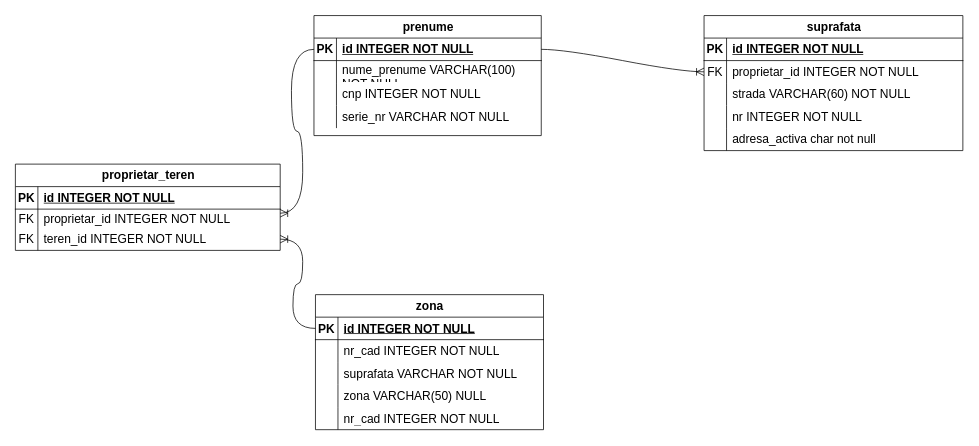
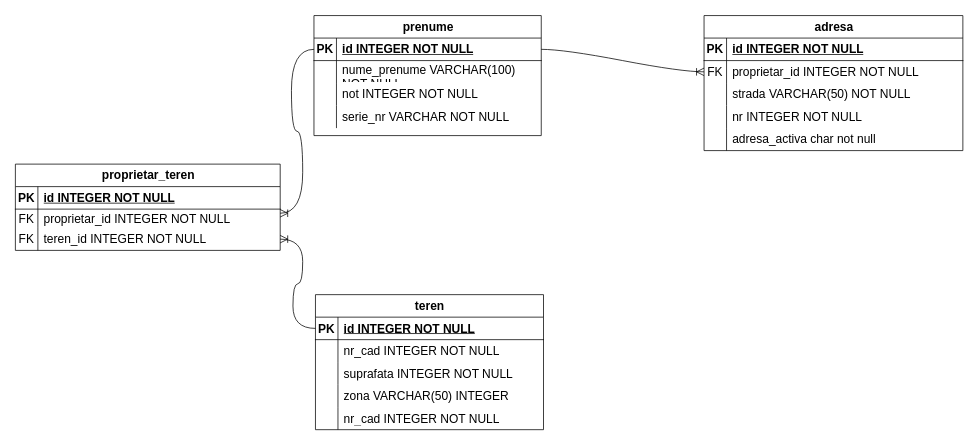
  <mxCell id="0" />
  <mxCell id="1" parent="0" />
  <mxCell id="2" value="prenume" style="shape=table;startSize=30;container=1;collapsible=1;childLayout=tableLayout;fixedRows=1;rowLines=0;fontStyle=1;align=center;resizeLast=1;html=1;fontSize=16;" vertex="1" parent="1"><mxGeometry x="418" y="20" width="303" height="160" as="geometry" /></mxCell>
  <mxCell id="3" value="" style="shape=tableRow;horizontal=0;startSize=0;swimlaneHead=0;swimlaneBody=0;fillColor=none;collapsible=0;dropTarget=0;points=[[0,0.5],[1,0.5]];portConstraint=eastwest;top=0;left=0;right=0;bottom=1;fontSize=16;" vertex="1" parent="2"><mxGeometry y="30" width="303" height="30" as="geometry" /></mxCell>
  <mxCell id="4" value="PK" style="shape=partialRectangle;connectable=0;fillColor=none;top=0;left=0;bottom=0;right=0;fontStyle=1;overflow=hidden;whiteSpace=wrap;html=1;fontSize=16;" vertex="1" parent="3"><mxGeometry width="30" height="30" as="geometry"><mxRectangle width="30" height="30" as="alternateBounds" /></mxGeometry></mxCell>
  <mxCell id="5" value="id INTEGER NOT NULL" style="shape=partialRectangle;connectable=0;fillColor=none;top=0;left=0;bottom=0;right=0;align=left;spacingLeft=6;fontStyle=5;overflow=hidden;whiteSpace=wrap;html=1;fontSize=16;" vertex="1" parent="3"><mxGeometry x="30" width="273" height="30" as="geometry"><mxRectangle width="273" height="30" as="alternateBounds" /></mxGeometry></mxCell>
  <mxCell id="6" value="" style="shape=tableRow;horizontal=0;startSize=0;swimlaneHead=0;swimlaneBody=0;fillColor=none;collapsible=0;dropTarget=0;points=[[0,0.5],[1,0.5]];portConstraint=eastwest;top=0;left=0;right=0;bottom=0;fontSize=16;" vertex="1" parent="2"><mxGeometry y="60" width="303" height="30" as="geometry" /></mxCell>
  <mxCell id="7" value="" style="shape=partialRectangle;connectable=0;fillColor=none;top=0;left=0;bottom=0;right=0;editable=1;overflow=hidden;whiteSpace=wrap;html=1;fontSize=16;" vertex="1" parent="6"><mxGeometry width="30" height="30" as="geometry"><mxRectangle width="30" height="30" as="alternateBounds" /></mxGeometry></mxCell>
  <mxCell id="8" value="nume_prenume VARCHAR(100) NOT NULL" style="shape=partialRectangle;connectable=0;fillColor=none;top=0;left=0;bottom=0;right=0;align=left;spacingLeft=6;overflow=hidden;whiteSpace=wrap;html=1;fontSize=16;" vertex="1" parent="6"><mxGeometry x="30" width="273" height="30" as="geometry"><mxRectangle width="273" height="30" as="alternateBounds" /></mxGeometry></mxCell>
  <mxCell id="9" value="" style="shape=tableRow;horizontal=0;startSize=0;swimlaneHead=0;swimlaneBody=0;fillColor=none;collapsible=0;dropTarget=0;points=[[0,0.5],[1,0.5]];portConstraint=eastwest;top=0;left=0;right=0;bottom=0;fontSize=16;" vertex="1" parent="2"><mxGeometry y="90" width="303" height="30" as="geometry" /></mxCell>
  <mxCell id="10" value="" style="shape=partialRectangle;connectable=0;fillColor=none;top=0;left=0;bottom=0;right=0;editable=1;overflow=hidden;whiteSpace=wrap;html=1;fontSize=16;" vertex="1" parent="9"><mxGeometry width="30" height="30" as="geometry"><mxRectangle width="30" height="30" as="alternateBounds" /></mxGeometry></mxCell>
- <mxCell id="11" value="cnp INTEGER NOT NULL" style="shape=partialRectangle;connectable=0;fillColor=none;top=0;left=0;bottom=0;right=0;align=left;spacingLeft=6;overflow=hidden;whiteSpace=wrap;html=1;fontSize=16;" vertex="1" parent="9"><mxGeometry x="30" width="273" height="30" as="geometry"><mxRectangle width="273" height="30" as="alternateBounds" /></mxGeometry></mxCell>
+ <mxCell id="11" value="not INTEGER NOT NULL" style="shape=partialRectangle;connectable=0;fillColor=none;top=0;left=0;bottom=0;right=0;align=left;spacingLeft=6;overflow=hidden;whiteSpace=wrap;html=1;fontSize=16;" vertex="1" parent="9"><mxGeometry x="30" width="273" height="30" as="geometry"><mxRectangle width="273" height="30" as="alternateBounds" /></mxGeometry></mxCell>
  <mxCell id="12" value="" style="shape=tableRow;horizontal=0;startSize=0;swimlaneHead=0;swimlaneBody=0;fillColor=none;collapsible=0;dropTarget=0;points=[[0,0.5],[1,0.5]];portConstraint=eastwest;top=0;left=0;right=0;bottom=0;fontSize=16;" vertex="1" parent="2"><mxGeometry y="120" width="303" height="30" as="geometry" /></mxCell>
  <mxCell id="13" value="" style="shape=partialRectangle;connectable=0;fillColor=none;top=0;left=0;bottom=0;right=0;editable=1;overflow=hidden;whiteSpace=wrap;html=1;fontSize=16;" vertex="1" parent="12"><mxGeometry width="30" height="30" as="geometry"><mxRectangle width="30" height="30" as="alternateBounds" /></mxGeometry></mxCell>
  <mxCell id="14" value="serie_nr VARCHAR NOT NULL" style="shape=partialRectangle;connectable=0;fillColor=none;top=0;left=0;bottom=0;right=0;align=left;spacingLeft=6;overflow=hidden;whiteSpace=wrap;html=1;fontSize=16;" vertex="1" parent="12"><mxGeometry x="30" width="273" height="30" as="geometry"><mxRectangle width="273" height="30" as="alternateBounds" /></mxGeometry></mxCell>
- <mxCell id="15" value="suprafata" style="shape=table;startSize=30;container=1;collapsible=1;childLayout=tableLayout;fixedRows=1;rowLines=0;fontStyle=1;align=center;resizeLast=1;html=1;fontSize=16;" vertex="1" parent="1"><mxGeometry x="938" y="20" width="345" height="180" as="geometry" /></mxCell>
+ <mxCell id="15" value="adresa" style="shape=table;startSize=30;container=1;collapsible=1;childLayout=tableLayout;fixedRows=1;rowLines=0;fontStyle=1;align=center;resizeLast=1;html=1;fontSize=16;" vertex="1" parent="1"><mxGeometry x="938" y="20" width="345" height="180" as="geometry" /></mxCell>
  <mxCell id="16" value="" style="shape=tableRow;horizontal=0;startSize=0;swimlaneHead=0;swimlaneBody=0;fillColor=none;collapsible=0;dropTarget=0;points=[[0,0.5],[1,0.5]];portConstraint=eastwest;top=0;left=0;right=0;bottom=1;fontSize=16;" vertex="1" parent="15"><mxGeometry y="30" width="345" height="30" as="geometry" /></mxCell>
  <mxCell id="17" value="PK" style="shape=partialRectangle;connectable=0;fillColor=none;top=0;left=0;bottom=0;right=0;fontStyle=1;overflow=hidden;whiteSpace=wrap;html=1;fontSize=16;" vertex="1" parent="16"><mxGeometry width="30" height="30" as="geometry"><mxRectangle width="30" height="30" as="alternateBounds" /></mxGeometry></mxCell>
  <mxCell id="18" value="id INTEGER NOT NULL" style="shape=partialRectangle;connectable=0;fillColor=none;top=0;left=0;bottom=0;right=0;align=left;spacingLeft=6;fontStyle=5;overflow=hidden;whiteSpace=wrap;html=1;fontSize=16;" vertex="1" parent="16"><mxGeometry x="30" width="315" height="30" as="geometry"><mxRectangle width="315" height="30" as="alternateBounds" /></mxGeometry></mxCell>
  <mxCell id="19" value="" style="shape=tableRow;horizontal=0;startSize=0;swimlaneHead=0;swimlaneBody=0;fillColor=none;collapsible=0;dropTarget=0;points=[[0,0.5],[1,0.5]];portConstraint=eastwest;top=0;left=0;right=0;bottom=0;fontSize=16;" vertex="1" parent="15"><mxGeometry y="60" width="345" height="30" as="geometry" /></mxCell>
  <mxCell id="20" value="FK" style="shape=partialRectangle;connectable=0;fillColor=none;top=0;left=0;bottom=0;right=0;editable=1;overflow=hidden;whiteSpace=wrap;html=1;fontSize=16;" vertex="1" parent="19"><mxGeometry width="30" height="30" as="geometry"><mxRectangle width="30" height="30" as="alternateBounds" /></mxGeometry></mxCell>
  <mxCell id="21" value="proprietar_id&amp;nbsp;INTEGER NOT NULL" style="shape=partialRectangle;connectable=0;fillColor=none;top=0;left=0;bottom=0;right=0;align=left;spacingLeft=6;overflow=hidden;whiteSpace=wrap;html=1;fontSize=16;" vertex="1" parent="19"><mxGeometry x="30" width="315" height="30" as="geometry"><mxRectangle width="315" height="30" as="alternateBounds" /></mxGeometry></mxCell>
  <mxCell id="22" value="" style="shape=tableRow;horizontal=0;startSize=0;swimlaneHead=0;swimlaneBody=0;fillColor=none;collapsible=0;dropTarget=0;points=[[0,0.5],[1,0.5]];portConstraint=eastwest;top=0;left=0;right=0;bottom=0;fontSize=16;" vertex="1" parent="15"><mxGeometry y="90" width="345" height="30" as="geometry" /></mxCell>
  <mxCell id="23" value="" style="shape=partialRectangle;connectable=0;fillColor=none;top=0;left=0;bottom=0;right=0;editable=1;overflow=hidden;whiteSpace=wrap;html=1;fontSize=16;" vertex="1" parent="22"><mxGeometry width="30" height="30" as="geometry"><mxRectangle width="30" height="30" as="alternateBounds" /></mxGeometry></mxCell>
- <mxCell id="24" value="strada VARCHAR(60) NOT NULL" style="shape=partialRectangle;connectable=0;fillColor=none;top=0;left=0;bottom=0;right=0;align=left;spacingLeft=6;overflow=hidden;whiteSpace=wrap;html=1;fontSize=16;" vertex="1" parent="22"><mxGeometry x="30" width="315" height="30" as="geometry"><mxRectangle width="315" height="30" as="alternateBounds" /></mxGeometry></mxCell>
+ <mxCell id="24" value="strada VARCHAR(50) NOT NULL" style="shape=partialRectangle;connectable=0;fillColor=none;top=0;left=0;bottom=0;right=0;align=left;spacingLeft=6;overflow=hidden;whiteSpace=wrap;html=1;fontSize=16;" vertex="1" parent="22"><mxGeometry x="30" width="315" height="30" as="geometry"><mxRectangle width="315" height="30" as="alternateBounds" /></mxGeometry></mxCell>
  <mxCell id="25" value="" style="shape=tableRow;horizontal=0;startSize=0;swimlaneHead=0;swimlaneBody=0;fillColor=none;collapsible=0;dropTarget=0;points=[[0,0.5],[1,0.5]];portConstraint=eastwest;top=0;left=0;right=0;bottom=0;fontSize=16;" vertex="1" parent="15"><mxGeometry y="120" width="345" height="30" as="geometry" /></mxCell>
  <mxCell id="26" value="" style="shape=partialRectangle;connectable=0;fillColor=none;top=0;left=0;bottom=0;right=0;editable=1;overflow=hidden;whiteSpace=wrap;html=1;fontSize=16;" vertex="1" parent="25"><mxGeometry width="30" height="30" as="geometry"><mxRectangle width="30" height="30" as="alternateBounds" /></mxGeometry></mxCell>
  <mxCell id="27" value="nr INTEGER NOT NULL" style="shape=partialRectangle;connectable=0;fillColor=none;top=0;left=0;bottom=0;right=0;align=left;spacingLeft=6;overflow=hidden;whiteSpace=wrap;html=1;fontSize=16;" vertex="1" parent="25"><mxGeometry x="30" width="315" height="30" as="geometry"><mxRectangle width="315" height="30" as="alternateBounds" /></mxGeometry></mxCell>
  <mxCell id="28" value="" style="shape=tableRow;horizontal=0;startSize=0;swimlaneHead=0;swimlaneBody=0;fillColor=none;collapsible=0;dropTarget=0;points=[[0,0.5],[1,0.5]];portConstraint=eastwest;top=0;left=0;right=0;bottom=0;fontSize=16;" vertex="1" parent="15"><mxGeometry y="150" width="345" height="30" as="geometry" /></mxCell>
  <mxCell id="29" value="" style="shape=partialRectangle;connectable=0;fillColor=none;top=0;left=0;bottom=0;right=0;editable=1;overflow=hidden;whiteSpace=wrap;html=1;fontSize=16;" vertex="1" parent="28"><mxGeometry width="30" height="30" as="geometry"><mxRectangle width="30" height="30" as="alternateBounds" /></mxGeometry></mxCell>
  <mxCell id="30" value="adresa_activa char not null" style="shape=partialRectangle;connectable=0;fillColor=none;top=0;left=0;bottom=0;right=0;align=left;spacingLeft=6;overflow=hidden;whiteSpace=wrap;html=1;fontSize=16;" vertex="1" parent="28"><mxGeometry x="30" width="315" height="30" as="geometry"><mxRectangle width="315" height="30" as="alternateBounds" /></mxGeometry></mxCell>
  <mxCell id="31" value="" style="edgeStyle=entityRelationEdgeStyle;fontSize=12;html=1;endArrow=ERoneToMany;rounded=0;startSize=8;endSize=8;curved=1;exitX=1;exitY=0.5;exitDx=0;exitDy=0;entryX=0;entryY=0.5;entryDx=0;entryDy=0;" edge="1" parent="1" source="3" target="19"><mxGeometry width="100" height="100" relative="1" as="geometry"><mxPoint x="800" y="159" as="sourcePoint" /><mxPoint x="900" y="59" as="targetPoint" /></mxGeometry></mxCell>
- <mxCell id="32" value="zona" style="shape=table;startSize=30;container=1;collapsible=1;childLayout=tableLayout;fixedRows=1;rowLines=0;fontStyle=1;align=center;resizeLast=1;html=1;fontSize=16;" vertex="1" parent="1"><mxGeometry x="420" y="392" width="304" height="180" as="geometry" /></mxCell>
+ <mxCell id="32" value="teren" style="shape=table;startSize=30;container=1;collapsible=1;childLayout=tableLayout;fixedRows=1;rowLines=0;fontStyle=1;align=center;resizeLast=1;html=1;fontSize=16;" vertex="1" parent="1"><mxGeometry x="420" y="392" width="304" height="180" as="geometry" /></mxCell>
  <mxCell id="33" value="" style="shape=tableRow;horizontal=0;startSize=0;swimlaneHead=0;swimlaneBody=0;fillColor=none;collapsible=0;dropTarget=0;points=[[0,0.5],[1,0.5]];portConstraint=eastwest;top=0;left=0;right=0;bottom=1;fontSize=16;" vertex="1" parent="32"><mxGeometry y="30" width="304" height="30" as="geometry" /></mxCell>
  <mxCell id="34" value="PK" style="shape=partialRectangle;connectable=0;fillColor=none;top=0;left=0;bottom=0;right=0;fontStyle=1;overflow=hidden;whiteSpace=wrap;html=1;fontSize=16;" vertex="1" parent="33"><mxGeometry width="30" height="30" as="geometry"><mxRectangle width="30" height="30" as="alternateBounds" /></mxGeometry></mxCell>
  <mxCell id="35" value="id INTEGER NOT NULL" style="shape=partialRectangle;connectable=0;fillColor=none;top=0;left=0;bottom=0;right=0;align=left;spacingLeft=6;fontStyle=5;overflow=hidden;whiteSpace=wrap;html=1;fontSize=16;" vertex="1" parent="33"><mxGeometry x="30" width="274" height="30" as="geometry"><mxRectangle width="274" height="30" as="alternateBounds" /></mxGeometry></mxCell>
  <mxCell id="36" value="" style="shape=tableRow;horizontal=0;startSize=0;swimlaneHead=0;swimlaneBody=0;fillColor=none;collapsible=0;dropTarget=0;points=[[0,0.5],[1,0.5]];portConstraint=eastwest;top=0;left=0;right=0;bottom=0;fontSize=16;" vertex="1" parent="32"><mxGeometry y="60" width="304" height="30" as="geometry" /></mxCell>
  <mxCell id="37" value="" style="shape=partialRectangle;connectable=0;fillColor=none;top=0;left=0;bottom=0;right=0;editable=1;overflow=hidden;whiteSpace=wrap;html=1;fontSize=16;" vertex="1" parent="36"><mxGeometry width="30" height="30" as="geometry"><mxRectangle width="30" height="30" as="alternateBounds" /></mxGeometry></mxCell>
  <mxCell id="38" value="nr_cad INTEGER NOT NULL" style="shape=partialRectangle;connectable=0;fillColor=none;top=0;left=0;bottom=0;right=0;align=left;spacingLeft=6;overflow=hidden;whiteSpace=wrap;html=1;fontSize=16;" vertex="1" parent="36"><mxGeometry x="30" width="274" height="30" as="geometry"><mxRectangle width="274" height="30" as="alternateBounds" /></mxGeometry></mxCell>
  <mxCell id="39" value="" style="shape=tableRow;horizontal=0;startSize=0;swimlaneHead=0;swimlaneBody=0;fillColor=none;collapsible=0;dropTarget=0;points=[[0,0.5],[1,0.5]];portConstraint=eastwest;top=0;left=0;right=0;bottom=0;fontSize=16;" vertex="1" parent="32"><mxGeometry y="90" width="304" height="30" as="geometry" /></mxCell>
  <mxCell id="40" value="" style="shape=partialRectangle;connectable=0;fillColor=none;top=0;left=0;bottom=0;right=0;editable=1;overflow=hidden;whiteSpace=wrap;html=1;fontSize=16;" vertex="1" parent="39"><mxGeometry width="30" height="30" as="geometry"><mxRectangle width="30" height="30" as="alternateBounds" /></mxGeometry></mxCell>
- <mxCell id="41" value="suprafata VARCHAR NOT NULL" style="shape=partialRectangle;connectable=0;fillColor=none;top=0;left=0;bottom=0;right=0;align=left;spacingLeft=6;overflow=hidden;whiteSpace=wrap;html=1;fontSize=16;" vertex="1" parent="39"><mxGeometry x="30" width="274" height="30" as="geometry"><mxRectangle width="274" height="30" as="alternateBounds" /></mxGeometry></mxCell>
+ <mxCell id="41" value="suprafata INTEGER NOT NULL" style="shape=partialRectangle;connectable=0;fillColor=none;top=0;left=0;bottom=0;right=0;align=left;spacingLeft=6;overflow=hidden;whiteSpace=wrap;html=1;fontSize=16;" vertex="1" parent="39"><mxGeometry x="30" width="274" height="30" as="geometry"><mxRectangle width="274" height="30" as="alternateBounds" /></mxGeometry></mxCell>
  <mxCell id="42" value="" style="shape=tableRow;horizontal=0;startSize=0;swimlaneHead=0;swimlaneBody=0;fillColor=none;collapsible=0;dropTarget=0;points=[[0,0.5],[1,0.5]];portConstraint=eastwest;top=0;left=0;right=0;bottom=0;fontSize=16;" vertex="1" parent="32"><mxGeometry y="120" width="304" height="30" as="geometry" /></mxCell>
  <mxCell id="43" value="" style="shape=partialRectangle;connectable=0;fillColor=none;top=0;left=0;bottom=0;right=0;editable=1;overflow=hidden;whiteSpace=wrap;html=1;fontSize=16;" vertex="1" parent="42"><mxGeometry width="30" height="30" as="geometry"><mxRectangle width="30" height="30" as="alternateBounds" /></mxGeometry></mxCell>
- <mxCell id="44" value="zona VARCHAR(50) NULL" style="shape=partialRectangle;connectable=0;fillColor=none;top=0;left=0;bottom=0;right=0;align=left;spacingLeft=6;overflow=hidden;whiteSpace=wrap;html=1;fontSize=16;" vertex="1" parent="42"><mxGeometry x="30" width="274" height="30" as="geometry"><mxRectangle width="274" height="30" as="alternateBounds" /></mxGeometry></mxCell>
+ <mxCell id="44" value="zona VARCHAR(50) INTEGER" style="shape=partialRectangle;connectable=0;fillColor=none;top=0;left=0;bottom=0;right=0;align=left;spacingLeft=6;overflow=hidden;whiteSpace=wrap;html=1;fontSize=16;" vertex="1" parent="42"><mxGeometry x="30" width="274" height="30" as="geometry"><mxRectangle width="274" height="30" as="alternateBounds" /></mxGeometry></mxCell>
  <mxCell id="45" value="" style="shape=tableRow;horizontal=0;startSize=0;swimlaneHead=0;swimlaneBody=0;fillColor=none;collapsible=0;dropTarget=0;points=[[0,0.5],[1,0.5]];portConstraint=eastwest;top=0;left=0;right=0;bottom=0;fontSize=16;" vertex="1" parent="32"><mxGeometry y="150" width="304" height="30" as="geometry" /></mxCell>
  <mxCell id="46" value="" style="shape=partialRectangle;connectable=0;fillColor=none;top=0;left=0;bottom=0;right=0;editable=1;overflow=hidden;whiteSpace=wrap;html=1;fontSize=16;" vertex="1" parent="45"><mxGeometry width="30" height="30" as="geometry"><mxRectangle width="30" height="30" as="alternateBounds" /></mxGeometry></mxCell>
  <mxCell id="47" value="nr_cad INTEGER NOT NULL" style="shape=partialRectangle;connectable=0;fillColor=none;top=0;left=0;bottom=0;right=0;align=left;spacingLeft=6;overflow=hidden;whiteSpace=wrap;html=1;fontSize=16;" vertex="1" parent="45"><mxGeometry x="30" width="274" height="30" as="geometry"><mxRectangle width="274" height="30" as="alternateBounds" /></mxGeometry></mxCell>
  <mxCell id="48" value="proprietar_teren" style="shape=table;startSize=30;container=1;collapsible=1;childLayout=tableLayout;fixedRows=1;rowLines=0;fontStyle=1;align=center;resizeLast=1;html=1;fontSize=16;" vertex="1" parent="1"><mxGeometry x="20" y="218" width="353" height="115.019" as="geometry" /></mxCell>
  <mxCell id="49" value="" style="shape=tableRow;horizontal=0;startSize=0;swimlaneHead=0;swimlaneBody=0;fillColor=none;collapsible=0;dropTarget=0;points=[[0,0.5],[1,0.5]];portConstraint=eastwest;top=0;left=0;right=0;bottom=1;fontSize=16;" vertex="1" parent="48"><mxGeometry y="30" width="353" height="30" as="geometry" /></mxCell>
  <mxCell id="50" value="PK" style="shape=partialRectangle;connectable=0;fillColor=none;top=0;left=0;bottom=0;right=0;fontStyle=1;overflow=hidden;whiteSpace=wrap;html=1;fontSize=16;" vertex="1" parent="49"><mxGeometry width="30" height="30" as="geometry"><mxRectangle width="30" height="30" as="alternateBounds" /></mxGeometry></mxCell>
  <mxCell id="51" value="id INTEGER NOT NULL" style="shape=partialRectangle;connectable=0;fillColor=none;top=0;left=0;bottom=0;right=0;align=left;spacingLeft=6;fontStyle=5;overflow=hidden;whiteSpace=wrap;html=1;fontSize=16;" vertex="1" parent="49"><mxGeometry x="30" width="323" height="30" as="geometry"><mxRectangle width="323" height="30" as="alternateBounds" /></mxGeometry></mxCell>
  <mxCell id="52" value="" style="shape=tableRow;horizontal=0;startSize=0;swimlaneHead=0;swimlaneBody=0;fillColor=none;collapsible=0;dropTarget=0;points=[[0,0.5],[1,0.5]];portConstraint=eastwest;top=0;left=0;right=0;bottom=0;fontSize=16;" vertex="1" parent="48"><mxGeometry y="60" width="353" height="25" as="geometry" /></mxCell>
  <mxCell id="53" value="FK" style="shape=partialRectangle;connectable=0;fillColor=none;top=0;left=0;bottom=0;right=0;editable=1;overflow=hidden;whiteSpace=wrap;html=1;fontSize=16;" vertex="1" parent="52"><mxGeometry width="30" height="25" as="geometry"><mxRectangle width="30" height="25" as="alternateBounds" /></mxGeometry></mxCell>
  <mxCell id="54" value="proprietar_id INTEGER NOT NULL" style="shape=partialRectangle;connectable=0;fillColor=none;top=0;left=0;bottom=0;right=0;align=left;spacingLeft=6;overflow=hidden;whiteSpace=wrap;html=1;fontSize=16;" vertex="1" parent="52"><mxGeometry x="30" width="323" height="25" as="geometry"><mxRectangle width="323" height="25" as="alternateBounds" /></mxGeometry></mxCell>
  <mxCell id="55" value="" style="shape=tableRow;horizontal=0;startSize=0;swimlaneHead=0;swimlaneBody=0;fillColor=none;collapsible=0;dropTarget=0;points=[[0,0.5],[1,0.5]];portConstraint=eastwest;top=0;left=0;right=0;bottom=0;fontSize=16;" vertex="1" parent="48"><mxGeometry y="85" width="353" height="30" as="geometry" /></mxCell>
  <mxCell id="56" value="FK" style="shape=partialRectangle;connectable=0;fillColor=none;top=0;left=0;bottom=0;right=0;editable=1;overflow=hidden;whiteSpace=wrap;html=1;fontSize=16;" vertex="1" parent="55"><mxGeometry width="30" height="30" as="geometry"><mxRectangle width="30" height="30" as="alternateBounds" /></mxGeometry></mxCell>
  <mxCell id="57" value="teren_id INTEGER NOT NULL" style="shape=partialRectangle;connectable=0;fillColor=none;top=0;left=0;bottom=0;right=0;align=left;spacingLeft=6;overflow=hidden;whiteSpace=wrap;html=1;fontSize=16;" vertex="1" parent="55"><mxGeometry x="30" width="323" height="30" as="geometry"><mxRectangle width="323" height="30" as="alternateBounds" /></mxGeometry></mxCell>
  <mxCell id="58" value="" style="edgeStyle=entityRelationEdgeStyle;fontSize=12;html=1;endArrow=ERoneToMany;rounded=0;startSize=8;endSize=8;curved=1;exitX=0;exitY=0.5;exitDx=0;exitDy=0;entryX=1;entryY=0.221;entryDx=0;entryDy=0;entryPerimeter=0;" edge="1" parent="1" source="3" target="52"><mxGeometry width="100" height="100" relative="1" as="geometry"><mxPoint x="395" y="365" as="sourcePoint" /><mxPoint x="495" y="265" as="targetPoint" /></mxGeometry></mxCell>
  <mxCell id="59" value="" style="edgeStyle=entityRelationEdgeStyle;fontSize=12;html=1;endArrow=ERoneToMany;rounded=0;startSize=8;endSize=8;curved=1;entryX=1;entryY=0.5;entryDx=0;entryDy=0;exitX=0;exitY=0.5;exitDx=0;exitDy=0;" edge="1" parent="1" source="33" target="55"><mxGeometry width="100" height="100" relative="1" as="geometry"><mxPoint x="411" y="426" as="sourcePoint" /><mxPoint x="659" y="240" as="targetPoint" /></mxGeometry></mxCell>
